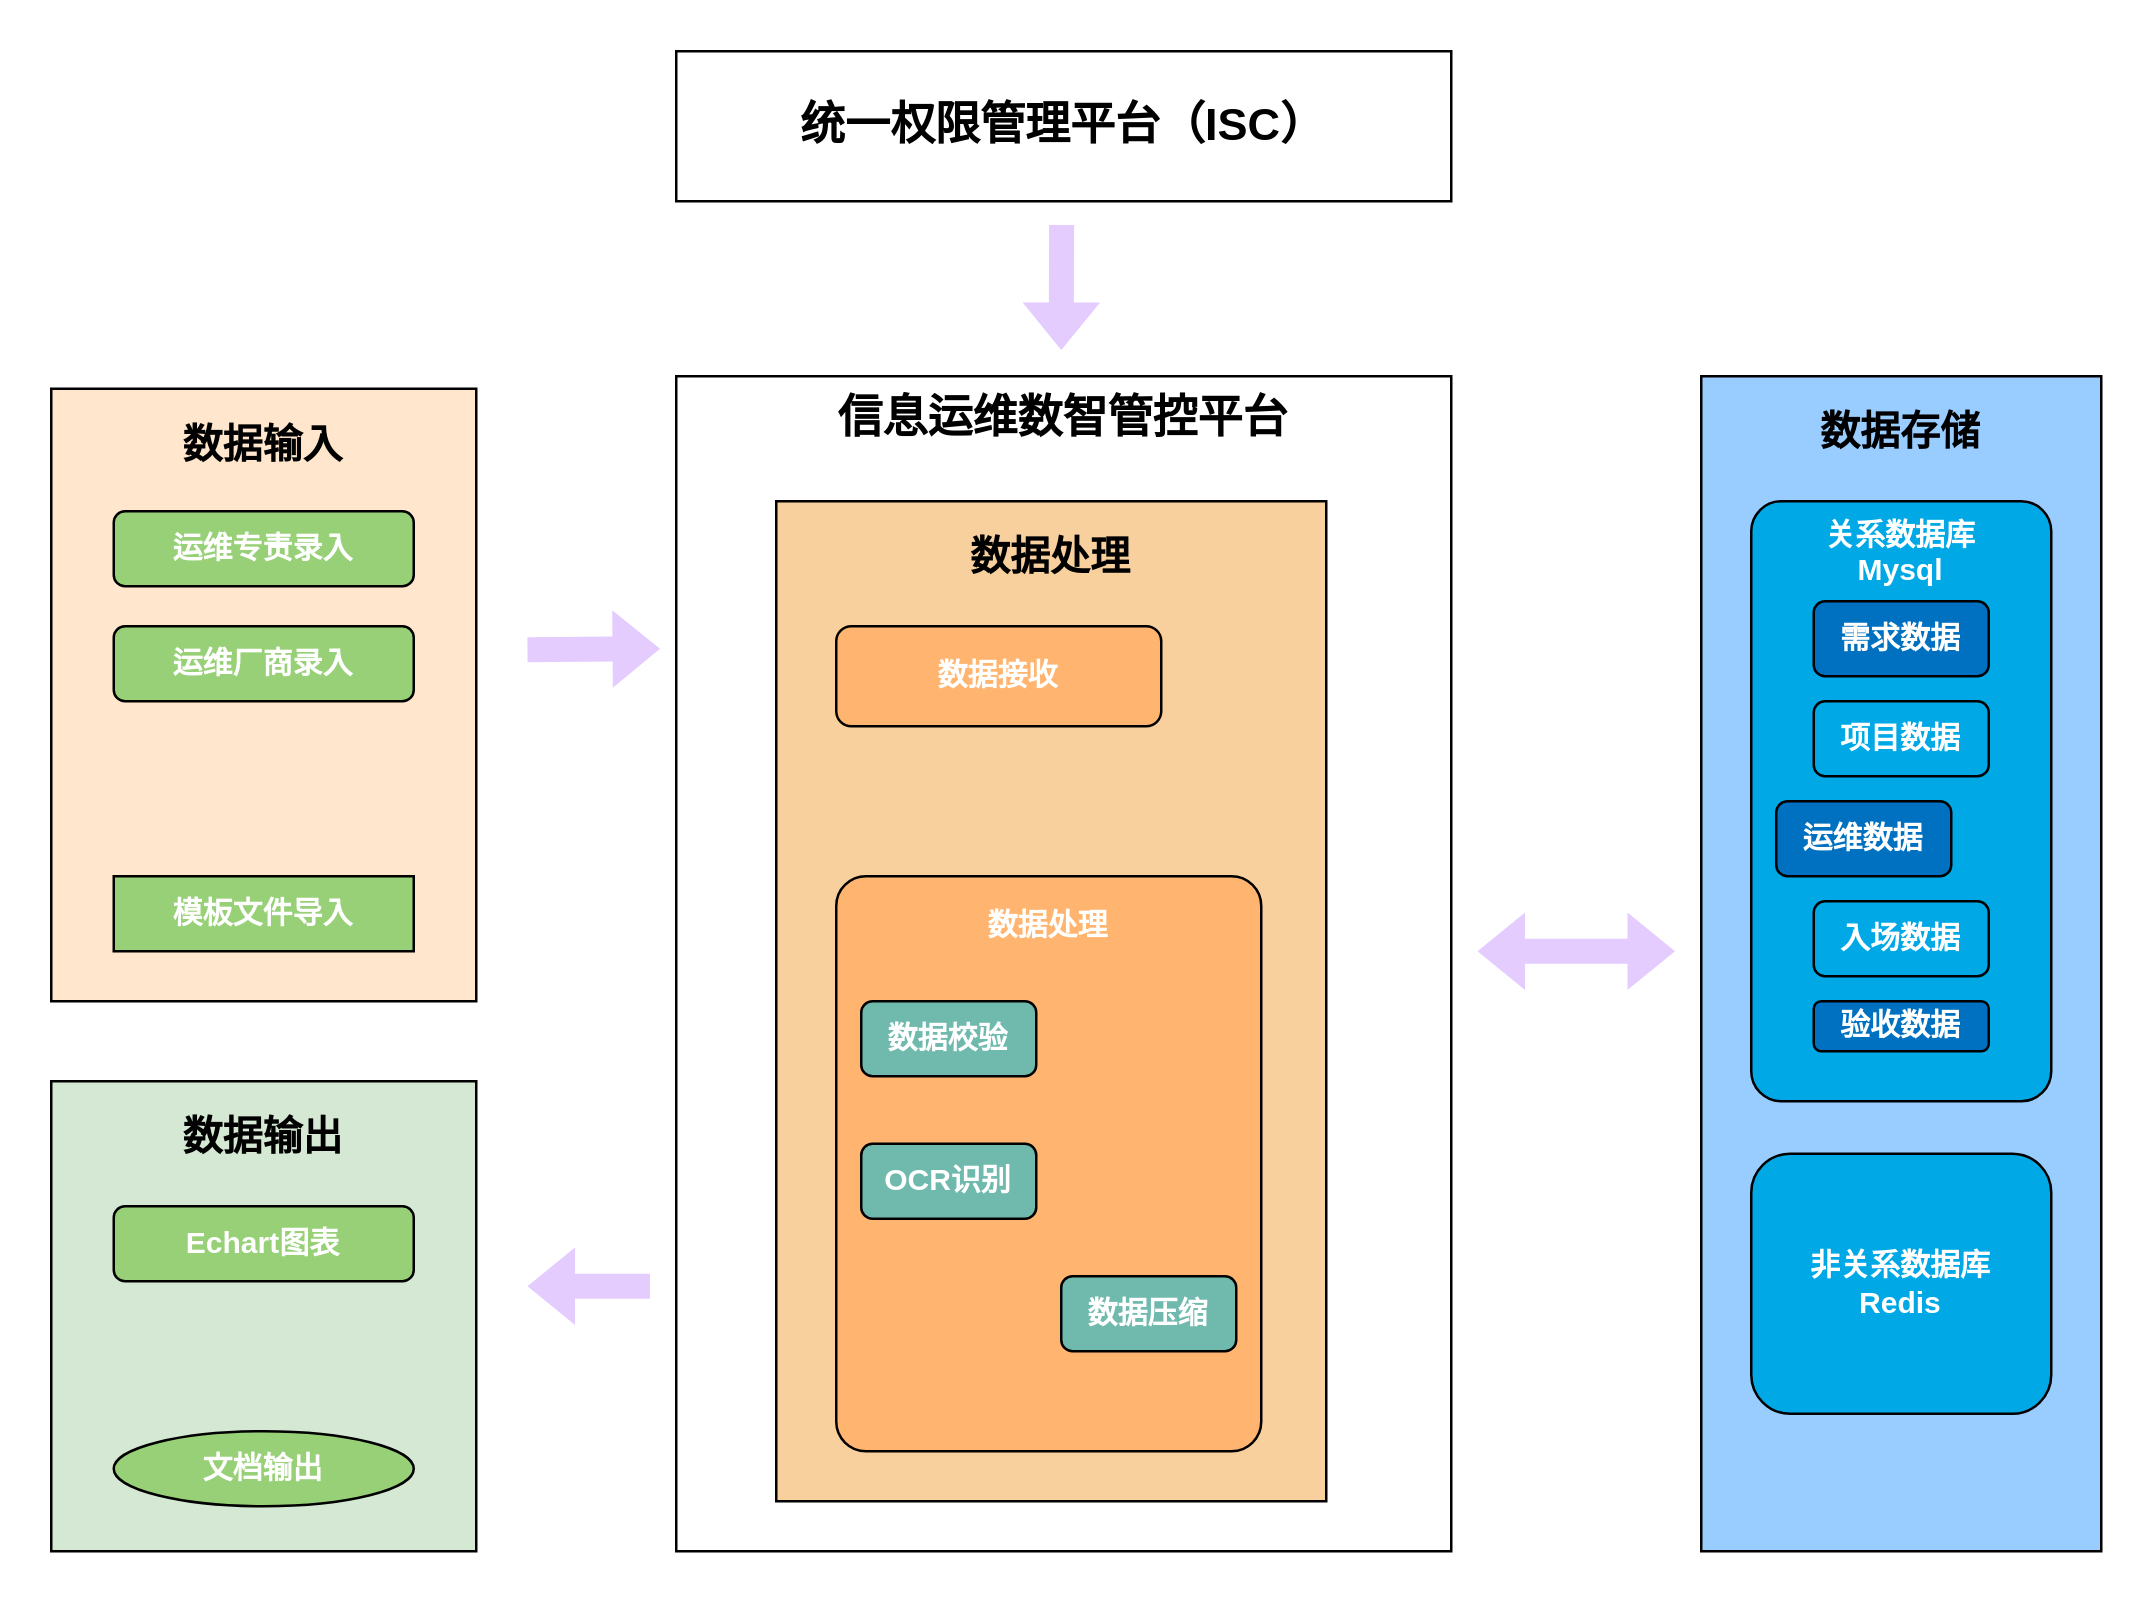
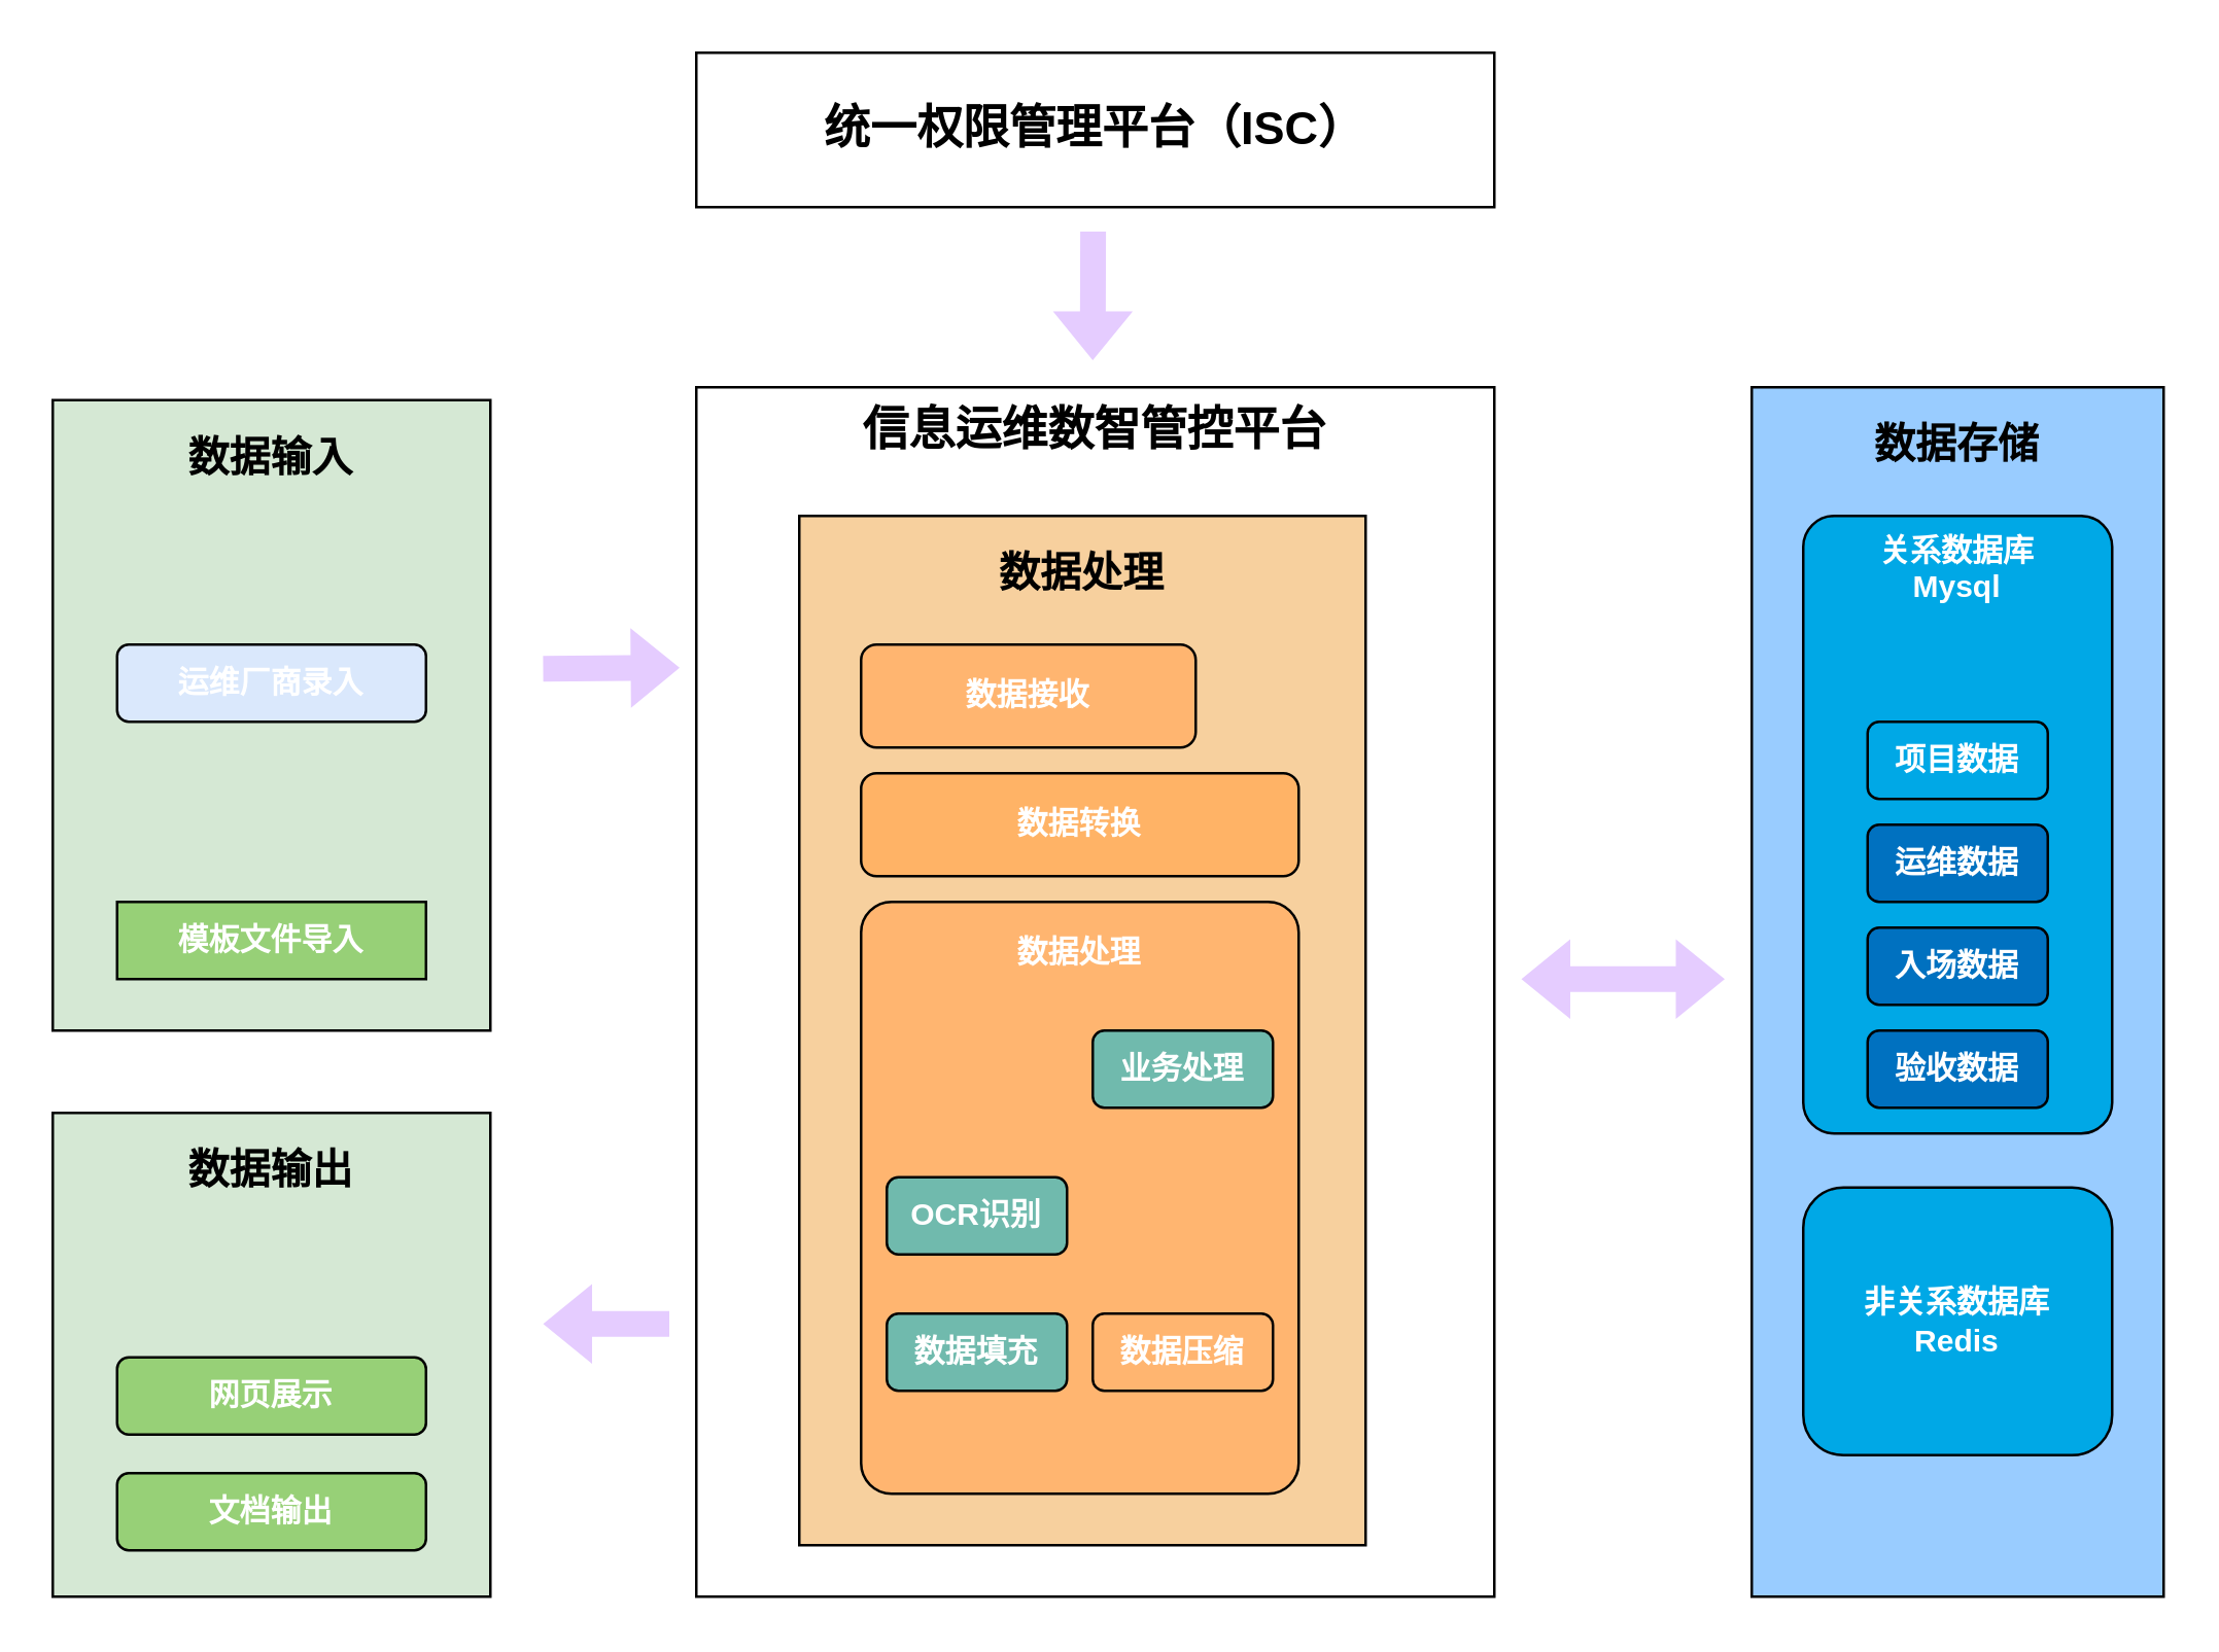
  <mxCell id="0" />
  <mxCell id="1" parent="0" />
  <mxCell id="2" value="信息运维数智管控平台" style="rounded=0;whiteSpace=wrap;html=1;verticalAlign=top;fontSize=18;fontStyle=1" parent="1" vertex="1"><mxGeometry x="270" y="150" width="310" height="470" as="geometry" /></mxCell>
- <mxCell id="3" value="数据输入" style="rounded=0;whiteSpace=wrap;html=1;verticalAlign=top;fillColor=#ffe6cc;fontColor=#000000;fontStyle=1;fontSize=16;spacingTop=6;" parent="1" vertex="1"><mxGeometry x="20" y="155" width="170" height="245" as="geometry" /></mxCell>
- <mxCell id="4" value="运维专责录入" style="rounded=1;whiteSpace=wrap;html=1;fillColor=#97D077;labelBorderColor=none;fontColor=#FFFFFF;fontStyle=1" parent="1" vertex="1"><mxGeometry x="45" y="204" width="120" height="30" as="geometry" /></mxCell>
+ <mxCell id="3" value="数据输入" style="rounded=0;whiteSpace=wrap;html=1;verticalAlign=top;fillColor=#D5E8D4;fontColor=#000000;fontStyle=1;fontSize=16;spacingTop=6;" parent="1" vertex="1"><mxGeometry x="20" y="155" width="170" height="245" as="geometry" /></mxCell>
  <mxCell id="5" value="模板文件导入" style="whiteSpace=wrap;html=1;fillColor=#97D077;labelBorderColor=none;fontColor=#FFFFFF;fontStyle=1;rounded=0;" parent="1" vertex="1"><mxGeometry x="45" y="350" width="120" height="30" as="geometry" /></mxCell>
  <mxCell id="6" value="数据处理" style="rounded=0;whiteSpace=wrap;html=1;verticalAlign=top;fillColor=#F7D09E;fontColor=#000000;fontStyle=1;fontSize=16;spacingTop=6;" parent="1" vertex="1"><mxGeometry x="310" y="200" width="220" height="400" as="geometry" /></mxCell>
  <mxCell id="7" value="数据存储" style="rounded=0;whiteSpace=wrap;html=1;verticalAlign=top;fillColor=#99CCFF;fontColor=#000000;fontStyle=1;fontSize=16;spacingTop=6;" parent="1" vertex="1"><mxGeometry x="680" y="150" width="160" height="470" as="geometry" /></mxCell>
  <mxCell id="8" value="关系数据库&lt;br&gt;Mysql" style="rounded=1;whiteSpace=wrap;html=1;verticalAlign=top;fillColor=#00A8E6;fontColor=#FFFFFF;fontStyle=1;arcSize=10;" parent="1" vertex="1"><mxGeometry x="700" y="200" width="120" height="240" as="geometry" /></mxCell>
  <mxCell id="9" value="非关系数据库&lt;br&gt;Redis" style="rounded=1;whiteSpace=wrap;html=1;fillColor=#00A8E6;fontColor=#FFFFFF;fontStyle=1" parent="1" vertex="1"><mxGeometry x="700" y="461" width="120" height="104" as="geometry" /></mxCell>
  <mxCell id="10" value="数据接收" style="rounded=1;whiteSpace=wrap;html=1;fillColor=#FFB570;fontColor=#FFFFFF;fontStyle=1" parent="1" vertex="1"><mxGeometry x="334" y="250" width="130" height="40" as="geometry" /></mxCell>
+ <mxCell id="11" value="数据转换" style="rounded=1;whiteSpace=wrap;html=1;verticalAlign=middle;fillColor=#FFB366;fontColor=#FFFFFF;fontStyle=1" parent="1" vertex="1"><mxGeometry x="334" y="300" width="170" height="40" as="geometry" /></mxCell>
  <mxCell id="12" value="数据处理" style="rounded=1;whiteSpace=wrap;html=1;verticalAlign=top;fillColor=#FFB570;fontColor=#FFFFFF;fontStyle=1;spacingTop=6;arcSize=7;" parent="1" vertex="1"><mxGeometry x="334" y="350" width="170" height="230" as="geometry" /></mxCell>
  <mxCell id="13" value="" style="shape=flexArrow;endArrow=classic;html=1;rounded=0;entryX=0;entryY=0.5;entryDx=0;entryDy=0;fontColor=#FFFFFF;fontStyle=1;strokeColor=none;fillColor=#E5CCFF;" parent="1" edge="1"><mxGeometry width="50" height="50" relative="1" as="geometry"><mxPoint x="210" y="259.37" as="sourcePoint" /><mxPoint x="264" y="258.95" as="targetPoint" /></mxGeometry></mxCell>
  <mxCell id="14" value="数据输出" style="rounded=0;whiteSpace=wrap;html=1;verticalAlign=top;fillColor=#D5E8D4;fontColor=#000000;fontStyle=1;fontSize=16;spacingTop=6;" parent="1" vertex="1"><mxGeometry x="20" y="432" width="170" height="188" as="geometry" /></mxCell>
- <mxCell id="15" value="Echart图表" style="rounded=1;whiteSpace=wrap;html=1;fillColor=#97D077;fontColor=#FFFFFF;fontStyle=1" parent="1" vertex="1"><mxGeometry x="45" y="482" width="120" height="30" as="geometry" /></mxCell>
- <mxCell id="17" value="文档输出" style="ellipse;whiteSpace=wrap;html=1;fillColor=#97D077;fontColor=#FFFFFF;fontStyle=1;" parent="1" vertex="1"><mxGeometry x="45" y="572" width="120" height="30" as="geometry" /></mxCell>
- <mxCell id="18" value="运维厂商录入" style="rounded=1;whiteSpace=wrap;html=1;fillColor=#97D077;labelBorderColor=none;fontColor=#FFFFFF;fontStyle=1" parent="1" vertex="1"><mxGeometry x="45" y="250" width="120" height="30" as="geometry" /></mxCell>
- <mxCell id="19" value="需求数据" style="rounded=1;whiteSpace=wrap;html=1;fillColor=#0071C0;fontColor=#FFFFFF;fontStyle=1" parent="1" vertex="1"><mxGeometry x="725" y="240" width="70" height="30" as="geometry" /></mxCell>
+ <mxCell id="16" value="网页展示" style="rounded=1;whiteSpace=wrap;html=1;fillColor=#97D077;fontColor=#FFFFFF;fontStyle=1" parent="1" vertex="1"><mxGeometry x="45" y="527" width="120" height="30" as="geometry" /></mxCell>
+ <mxCell id="17" value="文档输出" style="rounded=1;whiteSpace=wrap;html=1;fillColor=#97D077;fontColor=#FFFFFF;fontStyle=1" parent="1" vertex="1"><mxGeometry x="45" y="572" width="120" height="30" as="geometry" /></mxCell>
+ <mxCell id="18" value="运维厂商录入" style="rounded=1;whiteSpace=wrap;html=1;fillColor=#dae8fc;labelBorderColor=none;fontColor=#FFFFFF;fontStyle=1;" parent="1" vertex="1"><mxGeometry x="45" y="250" width="120" height="30" as="geometry" /></mxCell>
  <mxCell id="20" value="项目数据" style="rounded=1;whiteSpace=wrap;html=1;fillColor=#00a8e6;fontColor=#FFFFFF;fontStyle=1;" parent="1" vertex="1"><mxGeometry x="725" y="280" width="70" height="30" as="geometry" /></mxCell>
- <mxCell id="21" value="运维数据" style="rounded=1;whiteSpace=wrap;html=1;fillColor=#0071C0;fontColor=#FFFFFF;fontStyle=1" parent="1" vertex="1"><mxGeometry x="710" y="320" width="70" height="30" as="geometry" /></mxCell>
- <mxCell id="22" value="验收数据" style="rounded=1;whiteSpace=wrap;html=1;fillColor=#0071C0;fontColor=#FFFFFF;fontStyle=1" parent="1" vertex="1"><mxGeometry x="725" y="400" width="70" height="20" as="geometry" /></mxCell>
- <mxCell id="23" value="入场数据" style="rounded=1;whiteSpace=wrap;html=1;fillColor=#00a8e6;fontColor=#FFFFFF;fontStyle=1;" parent="1" vertex="1"><mxGeometry x="725" y="360" width="70" height="30" as="geometry" /></mxCell>
+ <mxCell id="21" value="运维数据" style="rounded=1;whiteSpace=wrap;html=1;fillColor=#0071C0;fontColor=#FFFFFF;fontStyle=1" parent="1" vertex="1"><mxGeometry x="725" y="320" width="70" height="30" as="geometry" /></mxCell>
+ <mxCell id="22" value="验收数据" style="rounded=1;whiteSpace=wrap;html=1;fillColor=#0071C0;fontColor=#FFFFFF;fontStyle=1" parent="1" vertex="1"><mxGeometry x="725" y="400" width="70" height="30" as="geometry" /></mxCell>
+ <mxCell id="23" value="入场数据" style="rounded=1;whiteSpace=wrap;html=1;fillColor=#0071C0;fontColor=#FFFFFF;fontStyle=1" parent="1" vertex="1"><mxGeometry x="725" y="360" width="70" height="30" as="geometry" /></mxCell>
  <mxCell id="24" value="OCR识别" style="rounded=1;whiteSpace=wrap;html=1;fillColor=#70BAAD;fontColor=#FFFFFF;fontStyle=1" parent="1" vertex="1"><mxGeometry x="344" y="457" width="70" height="30" as="geometry" /></mxCell>
- <mxCell id="25" value="数据校验" style="rounded=1;whiteSpace=wrap;html=1;fillColor=#70BAAD;fontColor=#FFFFFF;fontStyle=1" parent="1" vertex="1"><mxGeometry x="344" y="400" width="70" height="30" as="geometry" /></mxCell>
- <mxCell id="27" value="数据压缩" style="rounded=1;whiteSpace=wrap;html=1;fillColor=#70BAAD;fontColor=#FFFFFF;fontStyle=1" parent="1" vertex="1"><mxGeometry x="424" y="510" width="70" height="30" as="geometry" /></mxCell>
+ <mxCell id="26" value="业务处理" style="rounded=1;whiteSpace=wrap;html=1;fillColor=#70BAAD;fontColor=#FFFFFF;fontStyle=1" parent="1" vertex="1"><mxGeometry x="424" y="400" width="70" height="30" as="geometry" /></mxCell>
+ <mxCell id="27" value="数据压缩" style="rounded=1;whiteSpace=wrap;html=1;fillColor=#ffb570;fontColor=#FFFFFF;fontStyle=1;" parent="1" vertex="1"><mxGeometry x="424" y="510" width="70" height="30" as="geometry" /></mxCell>
+ <mxCell id="28" value="数据填充" style="rounded=1;whiteSpace=wrap;html=1;fillColor=#70BAAD;fontColor=#FFFFFF;fontStyle=1" parent="1" vertex="1"><mxGeometry x="344" y="510" width="70" height="30" as="geometry" /></mxCell>
  <mxCell id="29" value="" style="shape=flexArrow;endArrow=classic;html=1;rounded=0;fontColor=#FFFFFF;fontStyle=1;strokeColor=none;fillColor=#E5CCFF;" parent="1" edge="1"><mxGeometry width="50" height="50" relative="1" as="geometry"><mxPoint x="260" y="514" as="sourcePoint" /><mxPoint x="210" y="514" as="targetPoint" /></mxGeometry></mxCell>
  <mxCell id="30" value="统一权限管理平台（ISC）" style="rounded=0;whiteSpace=wrap;html=1;fontSize=18;fontStyle=1" parent="1" vertex="1"><mxGeometry x="270" y="20" width="310" height="60" as="geometry" /></mxCell>
  <mxCell id="31" value="" style="shape=flexArrow;endArrow=classic;html=1;rounded=0;fontColor=#FFFFFF;fontStyle=1;strokeColor=none;fillColor=#E5CCFF;width=10;" parent="1" edge="1"><mxGeometry width="50" height="50" relative="1" as="geometry"><mxPoint x="424.14" y="89" as="sourcePoint" /><mxPoint x="424" y="140" as="targetPoint" /></mxGeometry></mxCell>
  <mxCell id="32" value="" style="shape=flexArrow;endArrow=classic;startArrow=classic;html=1;rounded=0;fillColor=#E5CCFF;strokeColor=none;" parent="1" edge="1"><mxGeometry width="100" height="100" relative="1" as="geometry"><mxPoint x="590" y="380" as="sourcePoint" /><mxPoint x="670" y="380" as="targetPoint" /></mxGeometry></mxCell>
